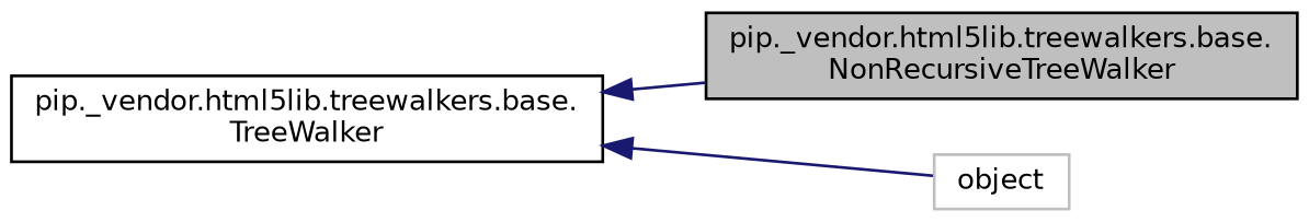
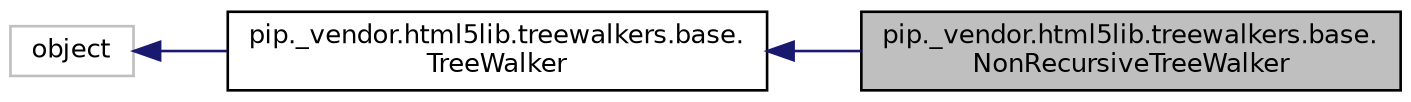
  digraph {
    rankdir=LR
    node [color=black fillcolor=white fontname=Helvetica fontsize=10 shape=record style=filled]
    edge [color=midnightblue dir=back fontname=Helvetica fontsize=10 labelfontname=Helvetica labelfontsize=10 style=solid]
    n1 [fillcolor=grey75 fontcolor=black height=0.2 label="pip._vendor.html5lib.treewalkers.base.\lNonRecursiveTreeWalker" width=0.4]
    n2 [height=0.2 label="pip._vendor.html5lib.treewalkers.base.\lTreeWalker" width=0.4]
    n3 [color=grey75 height=0.2 label=object width=0.4]
    n2 -> n1
-   n2 -> n3
+   n3 -> n2
  }
